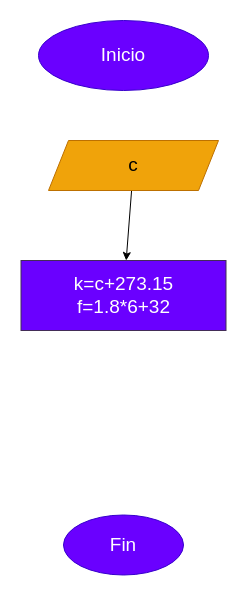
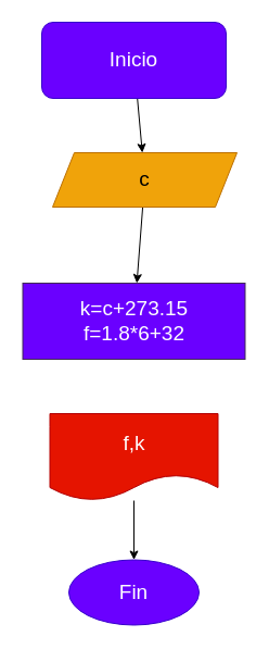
  <mxCell id="0" />
  <mxCell id="1" parent="0" />
- <mxCell id="3" value="&lt;font style=&quot;font-size: 19px&quot;&gt;Inicio&lt;/font&gt;" style="ellipse;whiteSpace=wrap;html=1;fillColor=#6a00ff;fontColor=#ffffff;strokeColor=#3700CC;" vertex="1" parent="1"><mxGeometry x="38" y="20" width="170" height="70" as="geometry" /></mxCell>
+ <mxCell id="2" style="edgeStyle=none;html=1;fontSize=19;" edge="1" parent="1" source="3" target="5"><mxGeometry relative="1" as="geometry" /></mxCell>
+ <mxCell id="3" value="&lt;font style=&quot;font-size: 19px&quot;&gt;Inicio&lt;/font&gt;" style="whiteSpace=wrap;html=1;fillColor=#6a00ff;fontColor=#ffffff;strokeColor=#3700CC;rounded=1;" vertex="1" parent="1"><mxGeometry x="38" y="20" width="170" height="70" as="geometry" /></mxCell>
  <mxCell id="4" value="" style="edgeStyle=none;html=1;fontSize=19;" edge="1" parent="1" source="5" target="6"><mxGeometry relative="1" as="geometry" /></mxCell>
  <mxCell id="5" value="c" style="shape=parallelogram;perimeter=parallelogramPerimeter;whiteSpace=wrap;html=1;fixedSize=1;fontSize=19;fillColor=#f0a30a;fontColor=#000000;strokeColor=#BD7000;" vertex="1" parent="1"><mxGeometry x="48" y="140" width="170" height="50" as="geometry" /></mxCell>
  <mxCell id="6" value="k=c+273.15&lt;br&gt;f=1.8*6+32" style="whiteSpace=wrap;html=1;fontSize=19;fillColor=#6a00ff;fontColor=#ffffff;strokeColor=#432D57;" vertex="1" parent="1"><mxGeometry x="20.5" y="260" width="205" height="70" as="geometry" /></mxCell>
+ <mxCell id="7" value="" style="edgeStyle=none;html=1;fontSize=19;" edge="1" parent="1" source="8" target="9"><mxGeometry relative="1" as="geometry" /></mxCell>
+ <mxCell id="8" value="f,k" style="shape=document;whiteSpace=wrap;html=1;boundedLbl=1;fontSize=19;fillColor=#e51400;fontColor=#ffffff;strokeColor=#B20000;" vertex="1" parent="1"><mxGeometry x="45.5" y="380" width="155" height="80" as="geometry" /></mxCell>
  <mxCell id="9" value="Fin" style="ellipse;whiteSpace=wrap;html=1;fontSize=19;fillColor=#6a00ff;fontColor=#ffffff;strokeColor=#3700CC;" vertex="1" parent="1"><mxGeometry x="63" y="514.5" width="120" height="60" as="geometry" /></mxCell>
